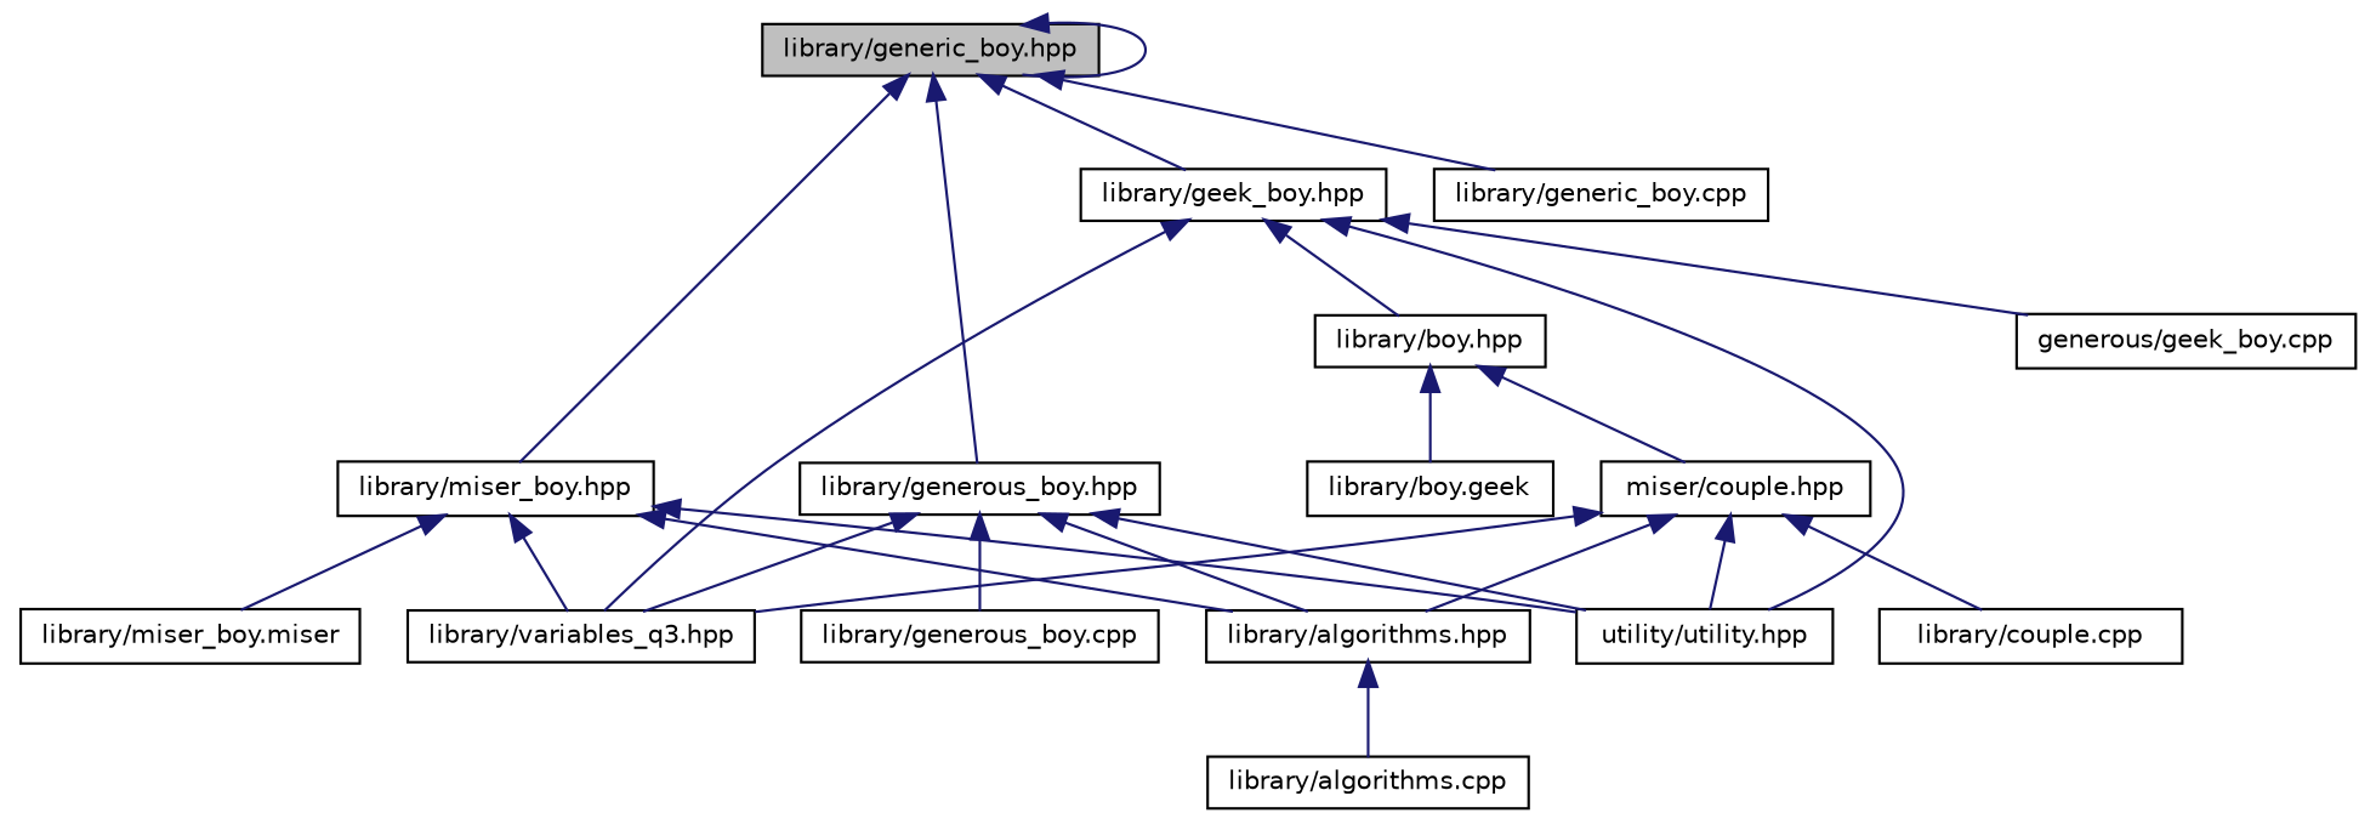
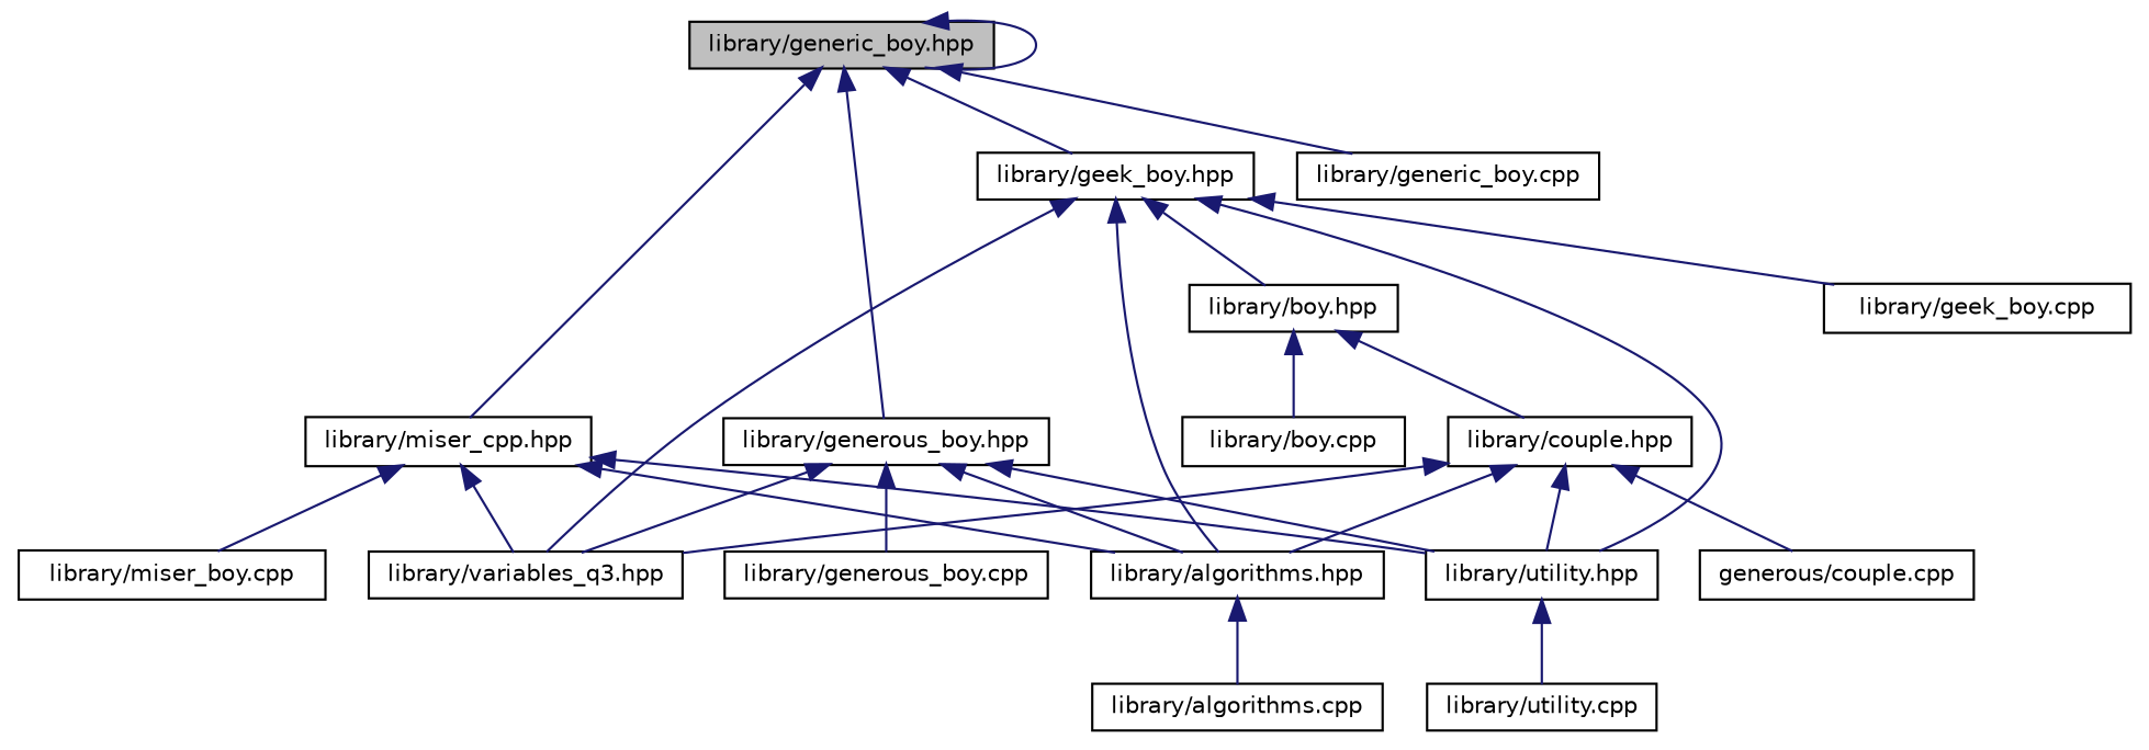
  digraph {
    node [color=black fillcolor=white fontname=Helvetica fontsize=10 shape=record style=filled]
    edge [color=midnightblue dir=back fontname=Helvetica fontsize=10 labelfontname=Helvetica labelfontsize=10 style=solid]
    n1 [fillcolor=grey75 fontcolor=black height=0.2 label="library/generic_boy.hpp" width=0.4]
    n2 [height=0.2 label="library/geek_boy.hpp" width=0.4]
    n3 [height=0.2 label="library/generous_boy.hpp" width=0.4]
-   n4 [height=0.2 label="library/miser_boy.hpp" width=0.4]
+   n4 [height=0.2 label="library/miser_cpp.hpp" width=0.4]
    n5 [height=0.2 label="library/generic_boy.cpp" width=0.4]
    n6 [height=0.2 label="library/algorithms.hpp" width=0.4]
    n7 [height=0.2 label="library/boy.hpp" width=0.4]
-   n8 [height=0.2 label="utility/utility.hpp" width=0.4]
+   n8 [height=0.2 label="library/utility.hpp" width=0.4]
    n9 [height=0.2 label="library/variables_q3.hpp" width=0.4]
-   n10 [height=0.2 label="generous/geek_boy.cpp" width=0.4]
+   n10 [height=0.2 label="library/geek_boy.cpp" width=0.4]
    n11 [height=0.2 label="library/generous_boy.cpp" width=0.4]
-   n12 [height=0.2 label="library/miser_boy.miser" width=0.4]
+   n12 [height=0.2 label="library/miser_boy.cpp" width=0.4]
    n13 [height=0.2 label="library/algorithms.cpp" width=0.4]
-   n14 [height=0.2 label="miser/couple.hpp" width=0.4]
-   n15 [height=0.2 label="library/boy.geek" width=0.4]
-   n17 [height=0.2 label="library/couple.cpp" width=0.4]
+   n14 [height=0.2 label="library/couple.hpp" width=0.4]
+   n15 [height=0.2 label="library/boy.cpp" width=0.4]
+   n16 [height=0.2 label="library/utility.cpp" width=0.4]
+   n17 [height=0.2 label="generous/couple.cpp" width=0.4]
    n1 -> n1
    n1 -> n2
    n1 -> n3
    n1 -> n4
    n1 -> n5
+   n2 -> n6
    n2 -> n7
    n2 -> n8
    n2 -> n9
    n2 -> n10
    n3 -> n6
    n3 -> n8
    n3 -> n9
    n3 -> n11
    n4 -> n6
    n4 -> n8
    n4 -> n9
    n4 -> n12
    n6 -> n13
    n7 -> n14
    n7 -> n15
+   n8 -> n16
    n14 -> n6
    n14 -> n8
    n14 -> n9
    n14 -> n17
  }
